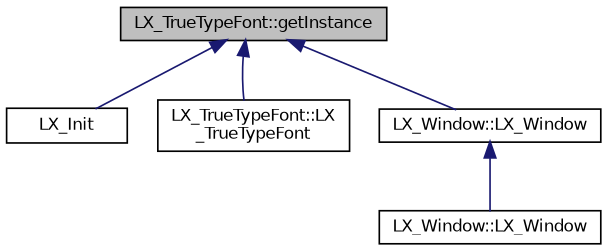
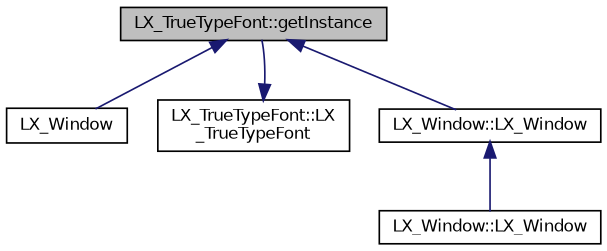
  digraph {
    rankdir=TB
    node [color=black fillcolor=white fontname=Helvetica fontsize=10 shape=record style=filled]
    edge [color=midnightblue dir=back fontname=Helvetica fontsize=10 labelfontname=Helvetica labelfontsize=10 style=solid]
    n1 [fillcolor=grey75 fontcolor=black height=0.2 label="LX_TrueTypeFont::getInstance" width=0.4]
-   n2 [height=0.2 label=LX_Init width=0.4]
+   n2 [height=0.2 label=LX_Window width=0.4]
    n3 [height=0.2 label="LX_TrueTypeFont::LX\l_TrueTypeFont" width=0.4]
    n4 [height=0.2 label="LX_Window::LX_Window" width=0.4]
    n5 [height=0.2 label="LX_Window::LX_Window" width=0.4]
    n1 -> n2
-   n1 -> n3
+   n3 -> n1
    n1 -> n4
    n4 -> n5
  }
